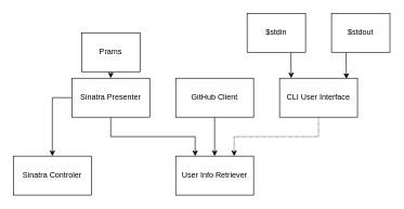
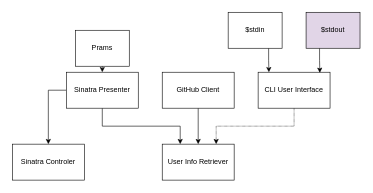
  <mxCell id="0" />
  <mxCell id="1" parent="0" />
  <mxCell id="2" style="edgeStyle=orthogonalEdgeStyle;rounded=0;orthogonalLoop=1;jettySize=auto;html=1;exitX=0.5;exitY=1;exitDx=0;exitDy=0;entryX=0.5;entryY=0;entryDx=0;entryDy=0;" edge="1" parent="1" source="3" target="9"><mxGeometry relative="1" as="geometry" /></mxCell>
  <mxCell id="3" value="&lt;div&gt;GitHub Client&lt;/div&gt;" style="whiteSpace=wrap;html=1;" vertex="1" parent="1"><mxGeometry x="270" y="120" width="120" height="60" as="geometry" /></mxCell>
  <mxCell id="4" style="edgeStyle=orthogonalEdgeStyle;rounded=0;orthogonalLoop=1;jettySize=auto;html=1;exitX=0.5;exitY=1;exitDx=0;exitDy=0;entryX=0.25;entryY=0;entryDx=0;entryDy=0;" edge="1" parent="1" source="6" target="9"><mxGeometry relative="1" as="geometry" /></mxCell>
  <mxCell id="5" style="edgeStyle=orthogonalEdgeStyle;rounded=0;sketch=0;orthogonalLoop=1;jettySize=auto;html=1;exitX=0;exitY=0.5;exitDx=0;exitDy=0;shadow=0;startArrow=none;startFill=0;endArrow=classic;endFill=1;" edge="1" parent="1" source="6" target="10"><mxGeometry relative="1" as="geometry" /></mxCell>
  <mxCell id="6" value="&lt;div&gt;Sinatra Presenter&lt;/div&gt;" style="whiteSpace=wrap;html=1;" vertex="1" parent="1"><mxGeometry x="110" y="120" width="120" height="60" as="geometry" /></mxCell>
  <mxCell id="7" style="edgeStyle=orthogonalEdgeStyle;rounded=0;orthogonalLoop=1;jettySize=auto;html=1;exitX=0.5;exitY=1;exitDx=0;exitDy=0;entryX=0.75;entryY=0;entryDx=0;entryDy=0;shadow=0;sketch=0;dashed=1;dashPattern=1 1;" edge="1" parent="1" source="8" target="9"><mxGeometry relative="1" as="geometry" /></mxCell>
  <mxCell id="8" value="&lt;div&gt;CLI User Interface&lt;/div&gt;" style="whiteSpace=wrap;html=1;" vertex="1" parent="1"><mxGeometry x="430" y="120" width="120" height="60" as="geometry" /></mxCell>
  <mxCell id="9" value="&lt;div&gt;User Info Retriever&lt;/div&gt;" style="whiteSpace=wrap;html=1;" vertex="1" parent="1"><mxGeometry x="270" y="240" width="120" height="60" as="geometry" /></mxCell>
  <mxCell id="10" value="&lt;div&gt;Sinatra Controler&lt;/div&gt;" style="whiteSpace=wrap;html=1;" vertex="1" parent="1"><mxGeometry x="20" y="240" width="120" height="60" as="geometry" /></mxCell>
  <mxCell id="11" style="edgeStyle=orthogonalEdgeStyle;rounded=0;orthogonalLoop=1;jettySize=auto;html=1;exitX=0.75;exitY=1;exitDx=0;exitDy=0;entryX=0.15;entryY=0;entryDx=0;entryDy=0;entryPerimeter=0;" edge="1" parent="1" source="12" target="8"><mxGeometry relative="1" as="geometry" /></mxCell>
  <mxCell id="12" value="$stdin" style="whiteSpace=wrap;html=1;" vertex="1" parent="1"><mxGeometry x="380" y="20" width="90" height="60" as="geometry" /></mxCell>
  <mxCell id="13" style="edgeStyle=orthogonalEdgeStyle;rounded=0;orthogonalLoop=1;jettySize=auto;html=1;exitX=0.25;exitY=1;exitDx=0;exitDy=0;entryX=0.858;entryY=0.017;entryDx=0;entryDy=0;entryPerimeter=0;" edge="1" parent="1" source="14" target="8"><mxGeometry relative="1" as="geometry" /></mxCell>
- <mxCell id="14" value="&lt;div&gt;$stdout&lt;/div&gt;" style="whiteSpace=wrap;html=1;" vertex="1" parent="1"><mxGeometry x="510" y="20" width="90" height="60" as="geometry" /></mxCell>
+ <mxCell id="14" value="&lt;div&gt;$stdout&lt;/div&gt;" style="whiteSpace=wrap;html=1;fillColor=#e1d5e7;" vertex="1" parent="1"><mxGeometry x="510" y="20" width="90" height="60" as="geometry" /></mxCell>
  <mxCell id="15" style="edgeStyle=orthogonalEdgeStyle;rounded=0;orthogonalLoop=1;jettySize=auto;html=1;exitX=0.5;exitY=1;exitDx=0;exitDy=0;entryX=0.5;entryY=0;entryDx=0;entryDy=0;endArrow=classic;endFill=1;" edge="1" parent="1" source="16" target="6"><mxGeometry relative="1" as="geometry" /></mxCell>
  <mxCell id="16" value="&lt;div&gt;Prams&lt;/div&gt;" style="whiteSpace=wrap;html=1;" vertex="1" parent="1"><mxGeometry x="125" y="50" width="90" height="60" as="geometry" /></mxCell>
